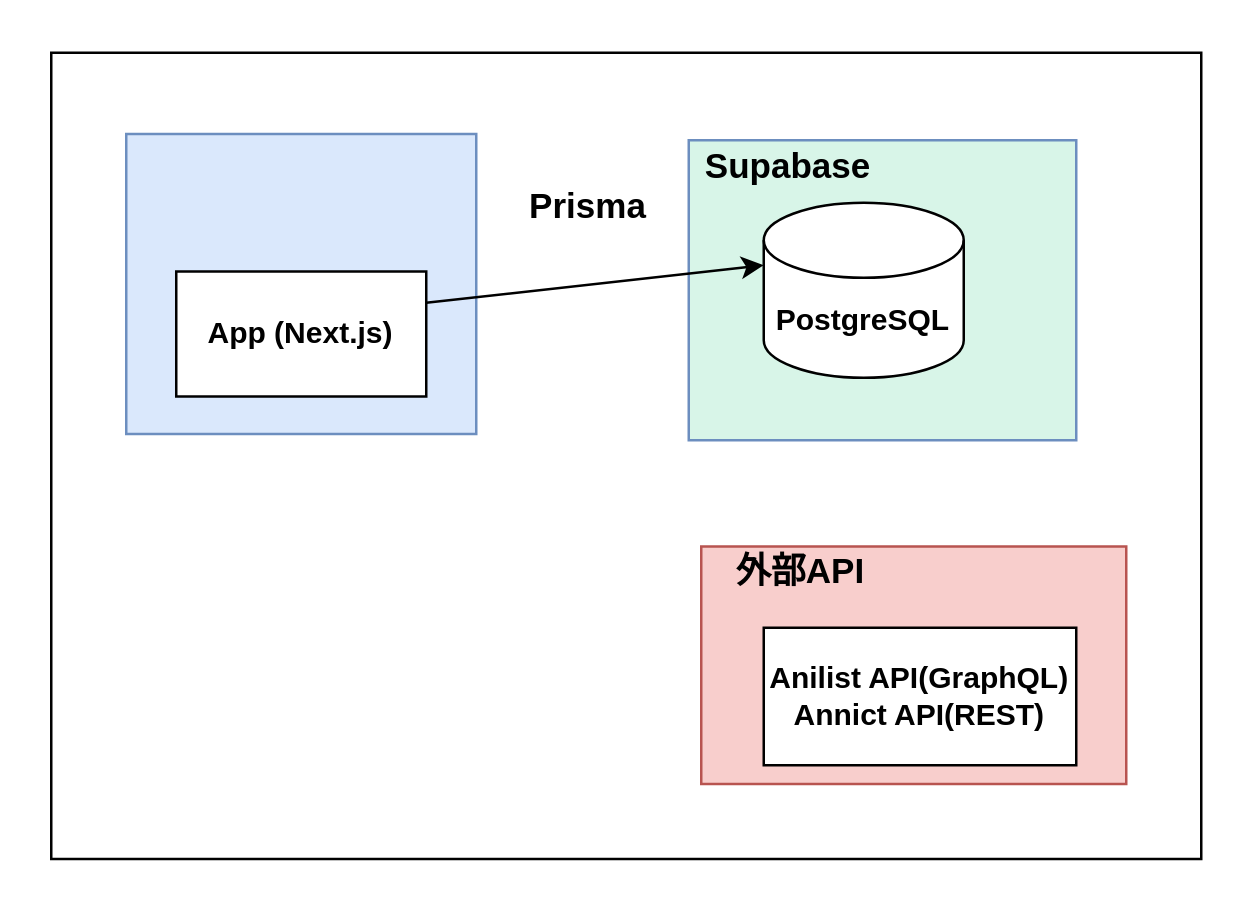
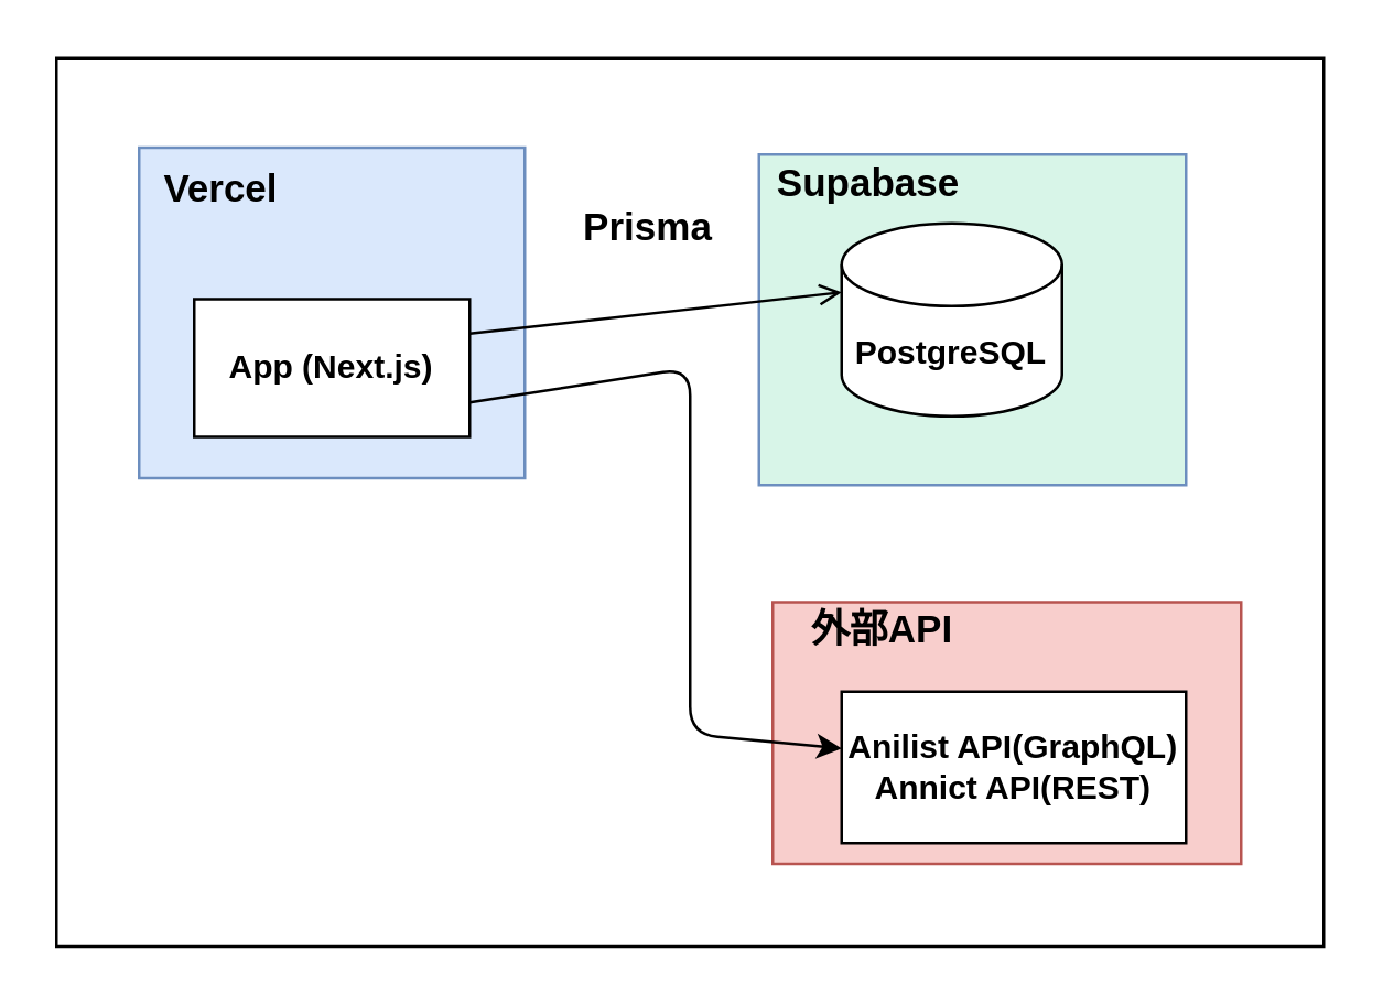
  <mxCell id="0" />
  <mxCell id="1" parent="0" />
  <mxCell id="2" value="" style="rounded=0;whiteSpace=wrap;html=1;" parent="1" vertex="1"><mxGeometry x="20" y="20.5" width="460" height="322.5" as="geometry" /></mxCell>
  <mxCell id="3" value="" style="rounded=0;whiteSpace=wrap;html=1;fillColor=#f8cecc;strokeColor=#b85450;" parent="1" vertex="1"><mxGeometry x="280" y="218" width="170" height="95" as="geometry" /></mxCell>
  <mxCell id="4" value="" style="rounded=0;whiteSpace=wrap;html=1;fillColor=light-dark(#d8f5e8, #1d293b);strokeColor=#6c8ebf;" parent="1" vertex="1"><mxGeometry x="275" y="55.5" width="155" height="120" as="geometry" /></mxCell>
  <mxCell id="5" value="" style="rounded=0;whiteSpace=wrap;html=1;fillColor=#dae8fc;strokeColor=#6c8ebf;" parent="1" vertex="1"><mxGeometry x="50" y="53" width="140" height="120" as="geometry" /></mxCell>
+ <mxCell id="6" value="&lt;b&gt;&lt;font style=&quot;font-size: 14px;&quot;&gt;Vercel&lt;/font&gt;&lt;/b&gt;" style="text;html=1;align=center;verticalAlign=middle;whiteSpace=wrap;rounded=0;" parent="1" vertex="1"><mxGeometry x="50" y="53" width="60" height="30" as="geometry" /></mxCell>
+ <mxCell id="7" style="edgeStyle=none;html=1;entryX=0;entryY=0.375;entryDx=0;entryDy=0;exitX=1;exitY=0.75;exitDx=0;exitDy=0;entryPerimeter=0;" parent="1" source="8" target="13" edge="1"><mxGeometry relative="1" as="geometry"><Array as="points"><mxPoint x="250" y="133" /><mxPoint x="250" y="266" /></Array></mxGeometry></mxCell>
  <mxCell id="8" value="&lt;b&gt;App (Next.js)&lt;/b&gt;" style="rounded=0;whiteSpace=wrap;html=1;" parent="1" vertex="1"><mxGeometry x="70" y="108" width="100" height="50" as="geometry" /></mxCell>
  <mxCell id="9" value="&lt;b&gt;&lt;font style=&quot;font-size: 14px;&quot;&gt;Supabase&lt;/font&gt;&lt;/b&gt;" style="text;html=1;align=center;verticalAlign=middle;whiteSpace=wrap;rounded=0;" parent="1" vertex="1"><mxGeometry x="285" y="50.5" width="60" height="30" as="geometry" /></mxCell>
  <mxCell id="10" value="&lt;b&gt;PostgreSQL&lt;/b&gt;" style="shape=cylinder3;whiteSpace=wrap;html=1;boundedLbl=1;backgroundOutline=1;size=15;" parent="1" vertex="1"><mxGeometry x="305" y="80.5" width="80" height="70" as="geometry" /></mxCell>
- <mxCell id="11" style="edgeStyle=none;html=1;entryX=0;entryY=0;entryDx=0;entryDy=25;entryPerimeter=0;exitX=1;exitY=0.25;exitDx=0;exitDy=0;" parent="1" source="8" target="10" edge="1"><mxGeometry relative="1" as="geometry" /></mxCell>
+ <mxCell id="11" style="edgeStyle=none;html=1;entryX=0;entryY=0;entryDx=0;entryDy=25;entryPerimeter=0;exitX=1;exitY=0.25;exitDx=0;exitDy=0;endArrow=open;" parent="1" source="8" target="10" edge="1"><mxGeometry relative="1" as="geometry" /></mxCell>
  <mxCell id="12" value="&lt;span style=&quot;font-size: 14px;&quot;&gt;&lt;b&gt;外部API&lt;/b&gt;&lt;/span&gt;" style="text;html=1;align=center;verticalAlign=middle;whiteSpace=wrap;rounded=0;" parent="1" vertex="1"><mxGeometry x="290" y="213" width="60" height="30" as="geometry" /></mxCell>
  <mxCell id="13" value="&lt;b&gt;Anilist API(GraphQL) Annict API(REST)&lt;/b&gt;" style="rounded=0;whiteSpace=wrap;html=1;" parent="1" vertex="1"><mxGeometry x="305" y="250.5" width="125" height="55" as="geometry" /></mxCell>
  <mxCell id="14" value="&lt;b&gt;&lt;font style=&quot;font-size: 14px;&quot;&gt;Prisma&lt;/font&gt;&lt;/b&gt;" style="text;html=1;align=center;verticalAlign=middle;whiteSpace=wrap;rounded=0;" parent="1" vertex="1"><mxGeometry x="205" y="67" width="60" height="30" as="geometry" /></mxCell>
